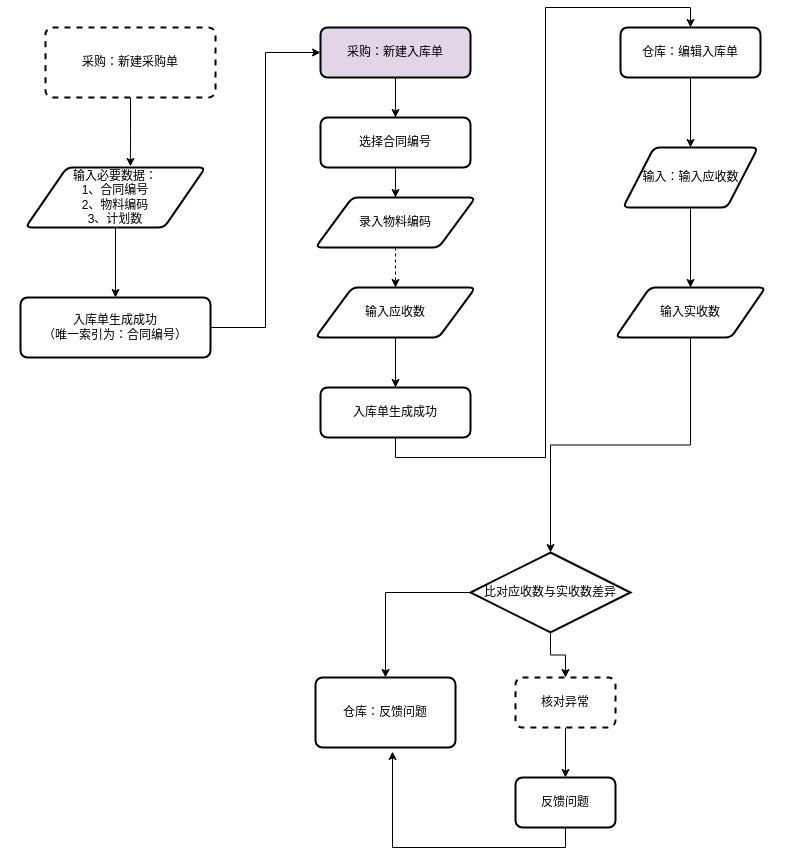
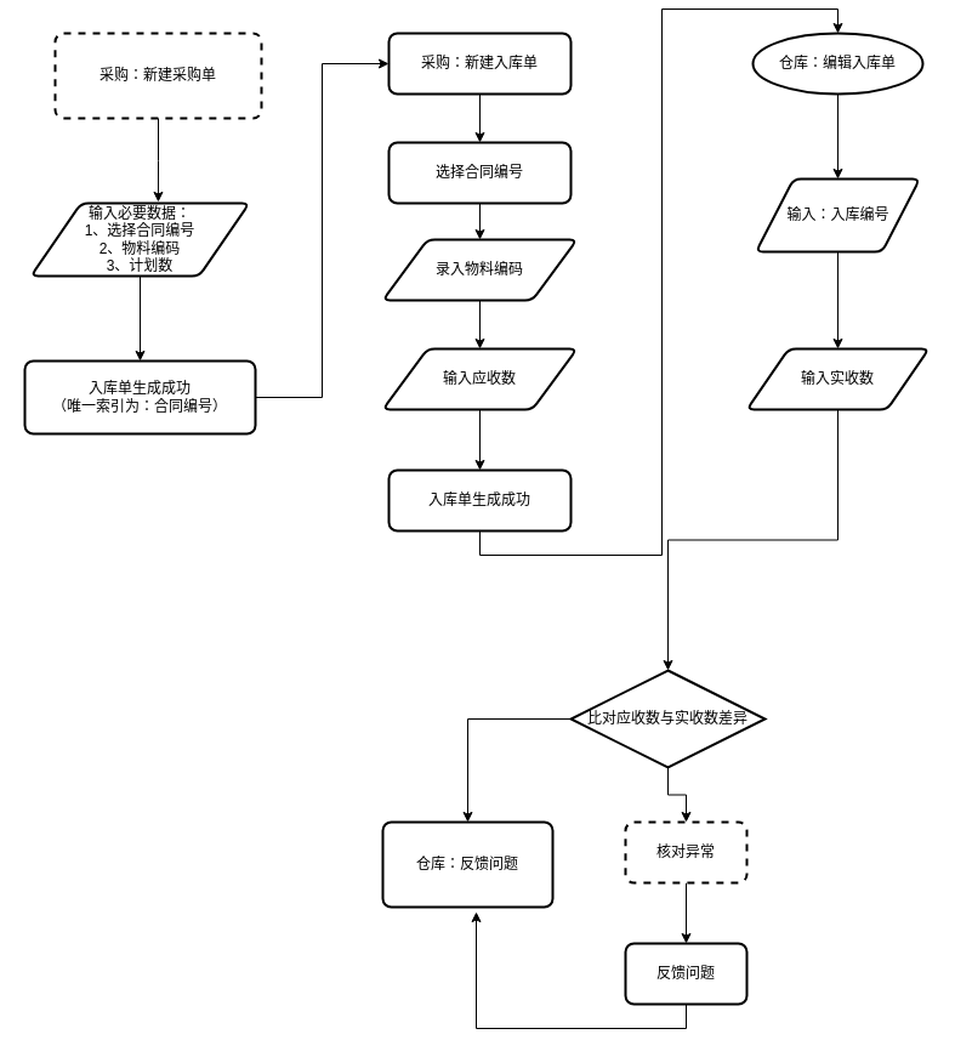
  <mxCell id="0" />
  <mxCell id="1" parent="0" />
  <mxCell id="2" value="采购：新建采购单" style="rounded=1;whiteSpace=wrap;html=1;absoluteArcSize=1;arcSize=14;strokeWidth=2;dashed=1;" vertex="1" parent="1"><mxGeometry x="45" y="20" width="170" height="70" as="geometry" /></mxCell>
  <mxCell id="3" style="edgeStyle=orthogonalEdgeStyle;rounded=0;orthogonalLoop=1;jettySize=auto;html=1;exitX=0.5;exitY=1;exitDx=0;exitDy=0;entryX=0.5;entryY=0;entryDx=0;entryDy=0;" edge="1" parent="1" source="4" target="7"><mxGeometry relative="1" as="geometry" /></mxCell>
- <mxCell id="4" value="输入必要数据：&lt;div&gt;1、合同编号&lt;/div&gt;&lt;div&gt;2、物料编码&lt;/div&gt;&lt;div&gt;3、计划数&lt;/div&gt;" style="shape=parallelogram;html=1;strokeWidth=2;perimeter=parallelogramPerimeter;whiteSpace=wrap;rounded=1;arcSize=12;size=0.23;align=center;" vertex="1" parent="1"><mxGeometry x="25" y="160" width="180" height="60" as="geometry" /></mxCell>
+ <mxCell id="4" value="输入必要数据：&lt;div&gt;1、选择合同编号&lt;/div&gt;&lt;div&gt;2、物料编码&lt;/div&gt;&lt;div&gt;3、计划数&lt;/div&gt;" style="shape=parallelogram;html=1;strokeWidth=2;perimeter=parallelogramPerimeter;whiteSpace=wrap;rounded=1;arcSize=12;size=0.23;align=center;" vertex="1" parent="1"><mxGeometry x="25" y="160" width="180" height="60" as="geometry" /></mxCell>
  <mxCell id="5" style="edgeStyle=orthogonalEdgeStyle;rounded=0;orthogonalLoop=1;jettySize=auto;html=1;exitX=0.5;exitY=1;exitDx=0;exitDy=0;entryX=0.583;entryY=-0.017;entryDx=0;entryDy=0;entryPerimeter=0;" edge="1" parent="1" source="2" target="4"><mxGeometry relative="1" as="geometry" /></mxCell>
  <mxCell id="6" style="edgeStyle=orthogonalEdgeStyle;rounded=0;orthogonalLoop=1;jettySize=auto;html=1;exitX=1;exitY=0.5;exitDx=0;exitDy=0;entryX=0;entryY=0.5;entryDx=0;entryDy=0;" edge="1" parent="1" source="7" target="9"><mxGeometry relative="1" as="geometry" /></mxCell>
  <mxCell id="7" value="入库单生成成功&lt;div&gt;（唯一索引为：合同编号）&lt;/div&gt;" style="rounded=1;whiteSpace=wrap;html=1;absoluteArcSize=1;arcSize=14;strokeWidth=2;" vertex="1" parent="1"><mxGeometry x="20" y="290" width="190" height="60" as="geometry" /></mxCell>
  <mxCell id="8" style="edgeStyle=orthogonalEdgeStyle;rounded=0;orthogonalLoop=1;jettySize=auto;html=1;exitX=0.5;exitY=1;exitDx=0;exitDy=0;entryX=0.5;entryY=0;entryDx=0;entryDy=0;" edge="1" parent="1" source="9" target="11"><mxGeometry relative="1" as="geometry" /></mxCell>
- <mxCell id="9" value="采购：新建入库单" style="rounded=1;whiteSpace=wrap;html=1;absoluteArcSize=1;arcSize=14;strokeWidth=2;fillColor=#e1d5e7;" vertex="1" parent="1"><mxGeometry x="320" y="20" width="150" height="50" as="geometry" /></mxCell>
+ <mxCell id="9" value="采购：新建入库单" style="rounded=1;whiteSpace=wrap;html=1;absoluteArcSize=1;arcSize=14;strokeWidth=2;" vertex="1" parent="1"><mxGeometry x="320" y="20" width="150" height="50" as="geometry" /></mxCell>
  <mxCell id="10" style="edgeStyle=orthogonalEdgeStyle;rounded=0;orthogonalLoop=1;jettySize=auto;html=1;exitX=0.5;exitY=1;exitDx=0;exitDy=0;" edge="1" parent="1" source="11" target="13"><mxGeometry relative="1" as="geometry" /></mxCell>
  <mxCell id="11" value="选择合同编号" style="rounded=1;whiteSpace=wrap;html=1;absoluteArcSize=1;arcSize=14;strokeWidth=2;" vertex="1" parent="1"><mxGeometry x="320" y="110" width="150" height="50" as="geometry" /></mxCell>
- <mxCell id="12" value="" style="edgeStyle=orthogonalEdgeStyle;rounded=0;orthogonalLoop=1;jettySize=auto;html=1;dashed=1;" edge="1" parent="1" source="13" target="15"><mxGeometry relative="1" as="geometry" /></mxCell>
+ <mxCell id="12" value="" style="edgeStyle=orthogonalEdgeStyle;rounded=0;orthogonalLoop=1;jettySize=auto;html=1;" edge="1" parent="1" source="13" target="15"><mxGeometry relative="1" as="geometry" /></mxCell>
  <mxCell id="13" value="录入物料编码" style="shape=parallelogram;html=1;strokeWidth=2;perimeter=parallelogramPerimeter;whiteSpace=wrap;rounded=1;arcSize=12;size=0.23;" vertex="1" parent="1"><mxGeometry x="315" y="190" width="160" height="50" as="geometry" /></mxCell>
  <mxCell id="14" style="edgeStyle=orthogonalEdgeStyle;rounded=0;orthogonalLoop=1;jettySize=auto;html=1;exitX=0.5;exitY=1;exitDx=0;exitDy=0;entryX=0.5;entryY=0;entryDx=0;entryDy=0;" edge="1" parent="1" source="15" target="17"><mxGeometry relative="1" as="geometry" /></mxCell>
  <mxCell id="15" value="&lt;div&gt;输入应收数&lt;/div&gt;" style="shape=parallelogram;html=1;strokeWidth=2;perimeter=parallelogramPerimeter;whiteSpace=wrap;rounded=1;arcSize=12;size=0.23;" vertex="1" parent="1"><mxGeometry x="315" y="280" width="160" height="50" as="geometry" /></mxCell>
  <mxCell id="16" style="edgeStyle=orthogonalEdgeStyle;rounded=0;orthogonalLoop=1;jettySize=auto;html=1;exitX=0.5;exitY=1;exitDx=0;exitDy=0;entryX=0.5;entryY=0;entryDx=0;entryDy=0;" edge="1" parent="1" source="17" target="19"><mxGeometry relative="1" as="geometry" /></mxCell>
  <mxCell id="17" value="入库单生成成功" style="rounded=1;whiteSpace=wrap;html=1;absoluteArcSize=1;arcSize=14;strokeWidth=2;" vertex="1" parent="1"><mxGeometry x="320" y="380" width="150" height="50" as="geometry" /></mxCell>
  <mxCell id="18" style="edgeStyle=orthogonalEdgeStyle;rounded=0;orthogonalLoop=1;jettySize=auto;html=1;exitX=0.5;exitY=1;exitDx=0;exitDy=0;entryX=0.5;entryY=0;entryDx=0;entryDy=0;" edge="1" parent="1" source="19" target="29"><mxGeometry relative="1" as="geometry" /></mxCell>
- <mxCell id="19" value="仓库：编辑入库单" style="rounded=1;whiteSpace=wrap;html=1;absoluteArcSize=1;arcSize=14;strokeWidth=2;" vertex="1" parent="1"><mxGeometry x="620" y="20" width="140" height="50" as="geometry" /></mxCell>
+ <mxCell id="19" value="仓库：编辑入库单" style="ellipse;whiteSpace=wrap;html=1;absoluteArcSize=1;arcSize=14;strokeWidth=2;" vertex="1" parent="1"><mxGeometry x="620" y="20" width="140" height="50" as="geometry" /></mxCell>
  <mxCell id="20" style="edgeStyle=orthogonalEdgeStyle;rounded=0;orthogonalLoop=1;jettySize=auto;html=1;exitX=0.5;exitY=1;exitDx=0;exitDy=0;entryX=0.5;entryY=0;entryDx=0;entryDy=0;entryPerimeter=0;" edge="1" parent="1" source="21" target="24"><mxGeometry relative="1" as="geometry"><mxPoint x="555" y="460" as="targetPoint" /></mxGeometry></mxCell>
  <mxCell id="21" value="输入实收数" style="shape=parallelogram;html=1;strokeWidth=2;perimeter=parallelogramPerimeter;whiteSpace=wrap;rounded=1;arcSize=12;size=0.23;" vertex="1" parent="1"><mxGeometry x="615" y="280" width="150" height="50" as="geometry" /></mxCell>
  <mxCell id="22" style="edgeStyle=orthogonalEdgeStyle;rounded=0;orthogonalLoop=1;jettySize=auto;html=1;entryX=0.5;entryY=0;entryDx=0;entryDy=0;" edge="1" parent="1" source="24" target="26"><mxGeometry relative="1" as="geometry" /></mxCell>
  <mxCell id="23" style="edgeStyle=orthogonalEdgeStyle;rounded=0;orthogonalLoop=1;jettySize=auto;html=1;exitX=0;exitY=0.5;exitDx=0;exitDy=0;exitPerimeter=0;entryX=0.5;entryY=0;entryDx=0;entryDy=0;" edge="1" parent="1" source="24" target="30"><mxGeometry relative="1" as="geometry" /></mxCell>
  <mxCell id="24" value="比对应收数与实收数差异" style="strokeWidth=2;html=1;shape=mxgraph.flowchart.decision;whiteSpace=wrap;" vertex="1" parent="1"><mxGeometry x="470" y="545" width="160" height="80" as="geometry" /></mxCell>
  <mxCell id="25" value="" style="edgeStyle=orthogonalEdgeStyle;rounded=0;orthogonalLoop=1;jettySize=auto;html=1;" edge="1" parent="1" source="26" target="27"><mxGeometry relative="1" as="geometry" /></mxCell>
  <mxCell id="26" value="核对异常" style="rounded=1;whiteSpace=wrap;html=1;absoluteArcSize=1;arcSize=14;strokeWidth=2;dashed=1;" vertex="1" parent="1"><mxGeometry x="515" y="670" width="100" height="50" as="geometry" /></mxCell>
  <mxCell id="27" value="反馈问题" style="rounded=1;whiteSpace=wrap;html=1;absoluteArcSize=1;arcSize=14;strokeWidth=2;" vertex="1" parent="1"><mxGeometry x="515" y="770" width="100" height="50" as="geometry" /></mxCell>
  <mxCell id="28" style="edgeStyle=orthogonalEdgeStyle;rounded=0;orthogonalLoop=1;jettySize=auto;html=1;exitX=0.5;exitY=1;exitDx=0;exitDy=0;entryX=0.5;entryY=0;entryDx=0;entryDy=0;" edge="1" parent="1" source="29" target="21"><mxGeometry relative="1" as="geometry" /></mxCell>
- <mxCell id="29" value="输入：输入应收数" style="shape=parallelogram;html=1;strokeWidth=2;perimeter=parallelogramPerimeter;whiteSpace=wrap;rounded=1;arcSize=12;size=0.23;" vertex="1" parent="1"><mxGeometry x="622.5" y="140" width="135" height="60" as="geometry" /></mxCell>
+ <mxCell id="29" value="输入：入库编号" style="shape=parallelogram;html=1;strokeWidth=2;perimeter=parallelogramPerimeter;whiteSpace=wrap;rounded=1;arcSize=12;size=0.23;" vertex="1" parent="1"><mxGeometry x="622.5" y="140" width="135" height="60" as="geometry" /></mxCell>
  <mxCell id="30" value="仓库：反馈问题" style="rounded=1;whiteSpace=wrap;html=1;absoluteArcSize=1;arcSize=14;strokeWidth=2;" vertex="1" parent="1"><mxGeometry x="315" y="670" width="140" height="70" as="geometry" /></mxCell>
  <mxCell id="31" style="edgeStyle=orthogonalEdgeStyle;rounded=0;orthogonalLoop=1;jettySize=auto;html=1;exitX=0.5;exitY=1;exitDx=0;exitDy=0;entryX=0.55;entryY=1.057;entryDx=0;entryDy=0;entryPerimeter=0;" edge="1" parent="1" source="27" target="30"><mxGeometry relative="1" as="geometry" /></mxCell>
